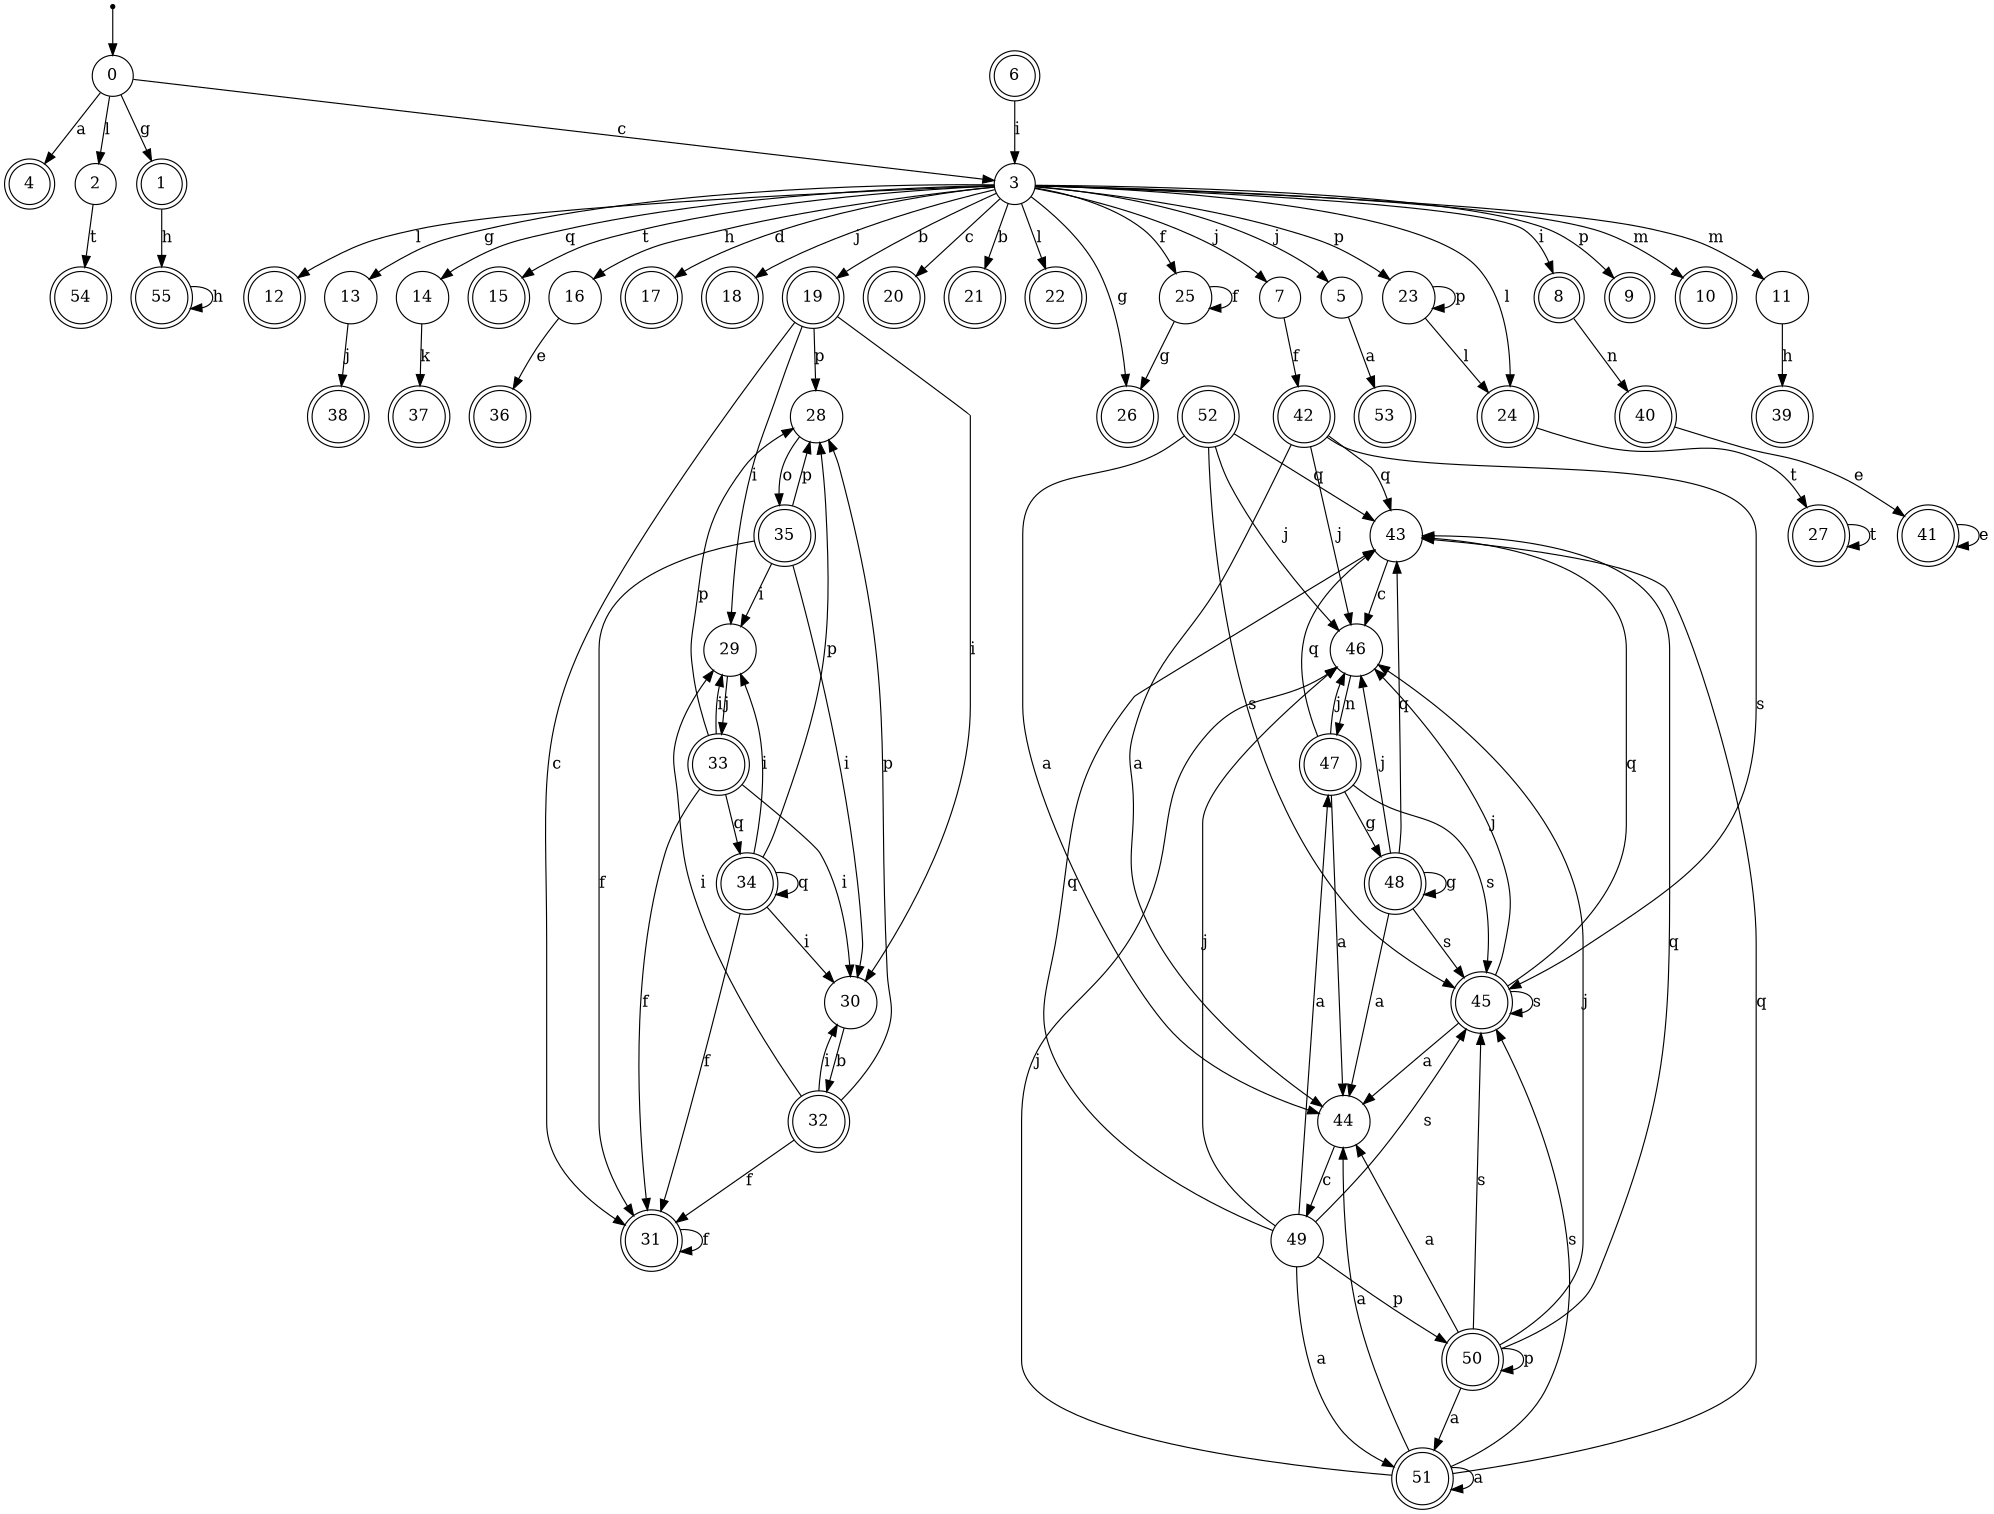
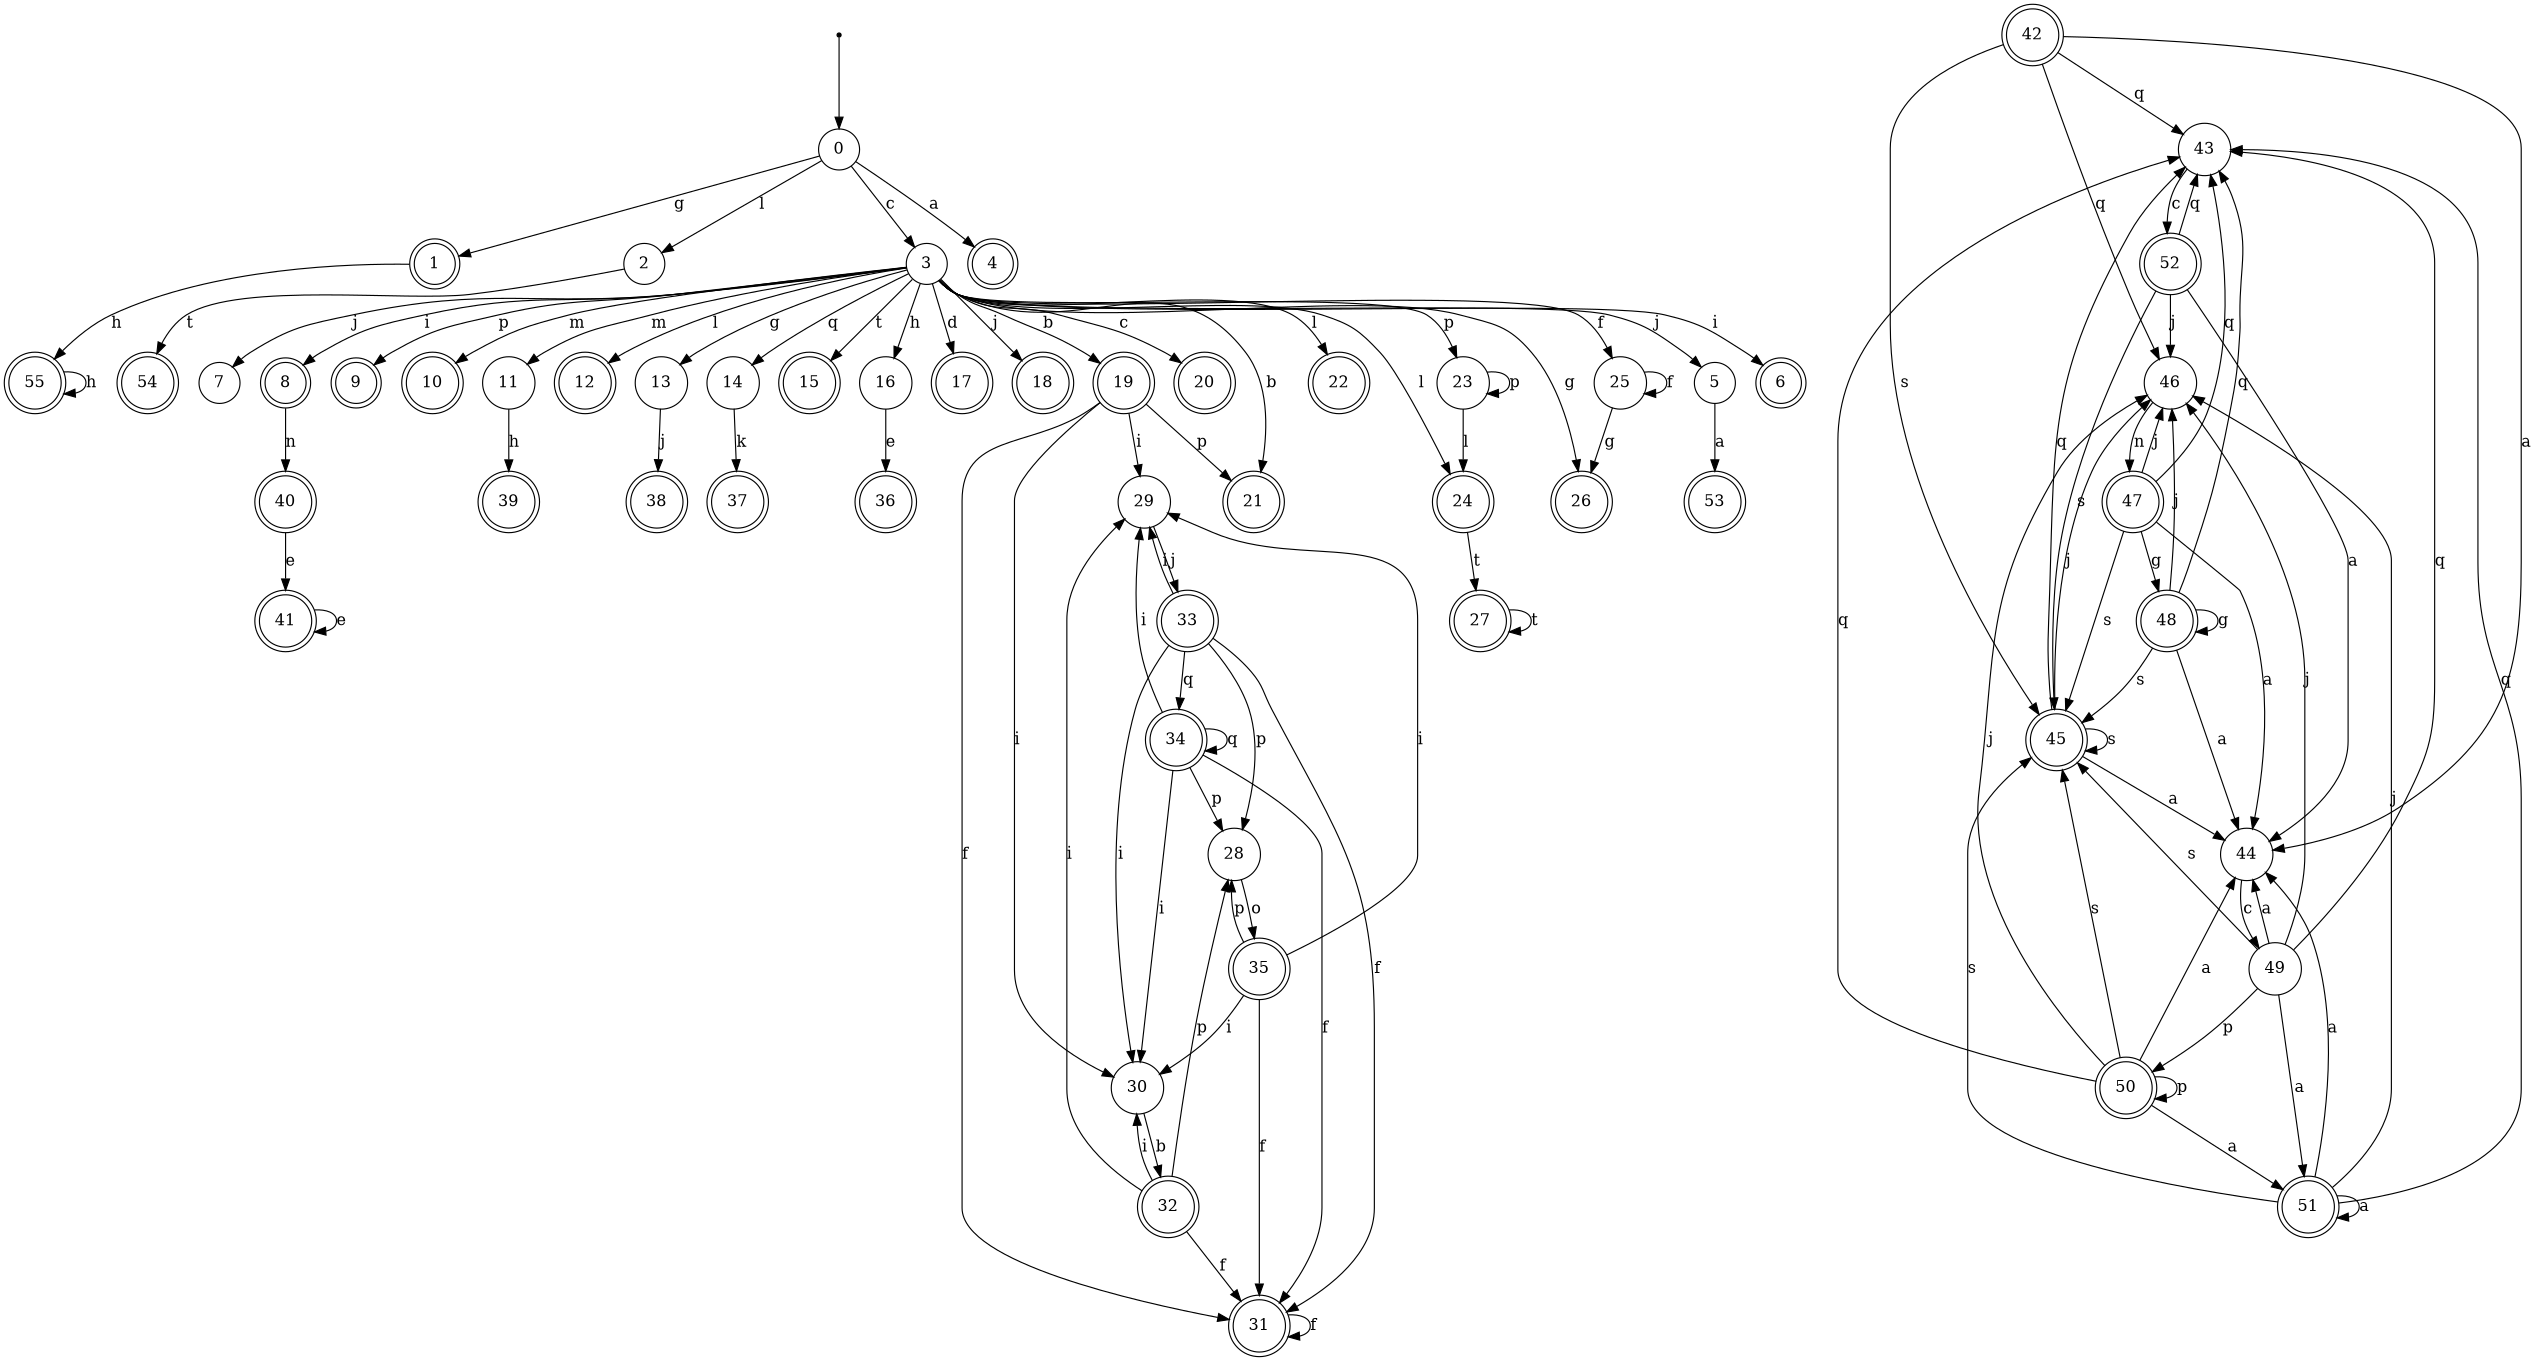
  digraph {
    rankdir=TB
    node [shape=doublecircle]
    dummy0 [shape=point]
    0 [shape=circle]
    1
    2 [shape=circle]
    3 [shape=circle]
    4
    55
    54
    5 [shape=circle]
    6
    7 [shape=circle]
    8
    9
    10
    11 [shape=circle]
    12
    13 [shape=circle]
    14 [shape=circle]
    15
    16 [shape=circle]
    17
    18
    19
    20
    21
    22
    23 [shape=circle]
    24
    25 [shape=circle]
    26
    53
    42
    40
    39
    38
    37
    36
    28 [shape=circle]
    29 [shape=circle]
    30 [shape=circle]
    31
    27
    43 [shape=circle]
    44 [shape=circle]
    45
    46 [shape=circle]
    41
    35
    33
    32
    34
    52
    49 [shape=circle]
    47
    50
    51
    48
    dummy0 -> 0
    0 -> 1 [label=g]
    0 -> 2 [label=l]
    0 -> 3 [label=c]
    0 -> 4 [label=a]
    1 -> 55 [label=h]
    2 -> 54 [label=t]
    3 -> 5 [label=j]
-   6 -> 3 [label=i]
+   3 -> 6 [label=i]
    3 -> 7 [label=j]
    3 -> 8 [label=i]
    3 -> 9 [label=p]
    3 -> 10 [label=m]
    3 -> 11 [label=m]
    3 -> 12 [label=l]
    3 -> 13 [label=g]
    3 -> 14 [label=q]
    3 -> 15 [label=t]
    3 -> 16 [label=h]
    3 -> 17 [label=d]
    3 -> 18 [label=j]
    3 -> 19 [label=b]
    3 -> 20 [label=c]
    3 -> 21 [label=b]
    3 -> 22 [label=l]
    3 -> 23 [label=p]
    3 -> 24 [label=l]
    3 -> 25 [label=f]
    3 -> 26 [label=g]
    55 -> 55 [label=h]
    5 -> 53 [label=a]
-   7 -> 42 [label=f]
    8 -> 40 [label=n]
    11 -> 39 [label=h]
    13 -> 38 [label=j]
    14 -> 37 [label=k]
    16 -> 36 [label=e]
-   19 -> 28 [label=p]
+   19 -> 21 [label=p]
    19 -> 29 [label=i]
    19 -> 30 [label=i]
-   19 -> 31 [label=c]
+   19 -> 31 [label=f]
    23 -> 23 [label=p]
    23 -> 24 [label=l]
    24 -> 27 [label=t]
    25 -> 25 [label=f]
    25 -> 26 [label=g]
    42 -> 43 [label=q]
    42 -> 44 [label=a]
    42 -> 45 [label=s]
-   42 -> 46 [label=j]
+   42 -> 46 [label=q]
    40 -> 41 [label=e]
    28 -> 35 [label=o]
    29 -> 33 [label=j]
    30 -> 32 [label=b]
    31 -> 31 [label=f]
    27 -> 27 [label=t]
-   43 -> 46 [label=c]
+   43 -> 52 [label=c]
    44 -> 49 [label=c]
    45 -> 43 [label=q]
    45 -> 44 [label=a]
    45 -> 45 [label=s]
    45 -> 46 [label=j]
    46 -> 47 [label=n]
    41 -> 41 [label=e]
    35 -> 28 [label=p]
    35 -> 29 [label=i]
    35 -> 30 [label=i]
    35 -> 31 [label=f]
    33 -> 28 [label=p]
    33 -> 29 [label=i]
    33 -> 30 [label=i]
    33 -> 31 [label=f]
    33 -> 34 [label=q]
    32 -> 28 [label=p]
    32 -> 29 [label=i]
    32 -> 30 [label=i]
    32 -> 31 [label=f]
    34 -> 28 [label=p]
    34 -> 29 [label=i]
    34 -> 30 [label=i]
    34 -> 31 [label=f]
    34 -> 34 [label=q]
    52 -> 43 [label=q]
    52 -> 44 [label=a]
    52 -> 45 [label=s]
    52 -> 46 [label=j]
    49 -> 43 [label=q]
-   49 -> 47 [label=a]
+   49 -> 44 [label=a]
    49 -> 45 [label=s]
    49 -> 46 [label=j]
    49 -> 50 [label=p]
    49 -> 51 [label=a]
    47 -> 43 [label=q]
    47 -> 44 [label=a]
    47 -> 45 [label=s]
    47 -> 46 [label=j]
    47 -> 48 [label=g]
    50 -> 43 [label=q]
    50 -> 44 [label=a]
    50 -> 45 [label=s]
    50 -> 46 [label=j]
    50 -> 50 [label=p]
    50 -> 51 [label=a]
    51 -> 43 [label=q]
    51 -> 44 [label=a]
    51 -> 45 [label=s]
    51 -> 46 [label=j]
    51 -> 51 [label=a]
    48 -> 43 [label=q]
    48 -> 44 [label=a]
    48 -> 45 [label=s]
    48 -> 46 [label=j]
    48 -> 48 [label=g]
  }
